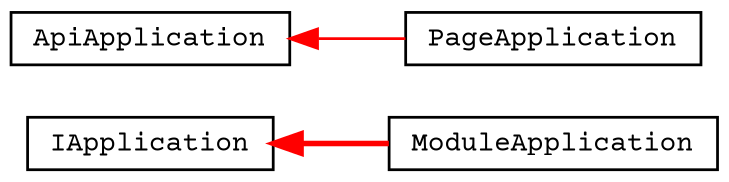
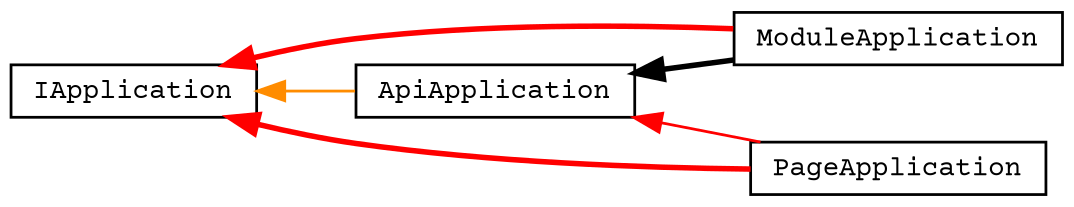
  digraph {
    fontname="Courier Prime"
    rankdir=LR
    node [color=black fillcolor=white fontname="Courier Prime" fontsize=10 shape=record style=filled]
    edge [color=red dir=back fontname="Courier Prime" fontsize=10 labelfontname=Helvetica labelfontsize=10 style=bold]
    n1 [height=0.2 label=IApplication width=0.4]
    n2 [height=0.2 label=ApiApplication width=0.4]
    n3 [height=0.2 label=ModuleApplication width=0.4]
    n4 [height=0.2 label=PageApplication width=0.4]
+   n1 -> n2 [color=darkorange style=solid]
    n1 -> n3
+   n1 -> n4
+   n2 -> n3 [color=black]
    n2 -> n4 [style=solid]
  }
